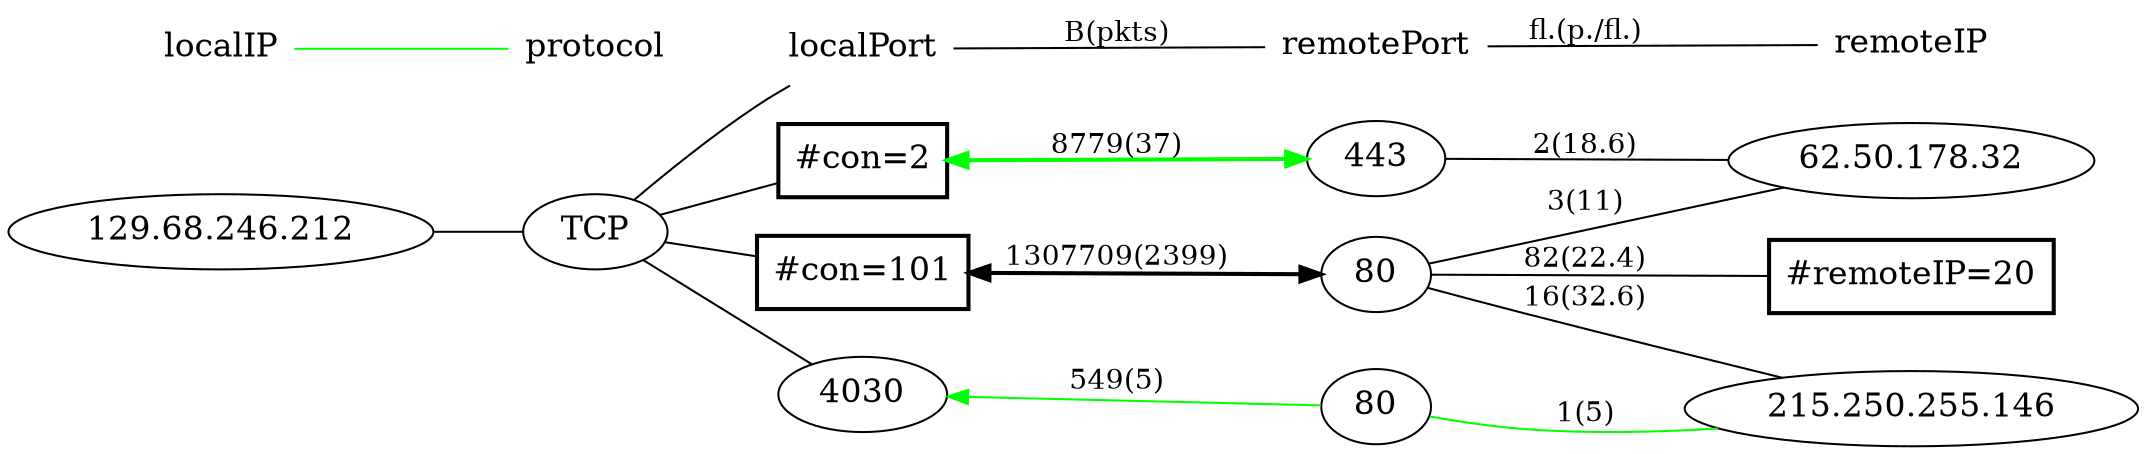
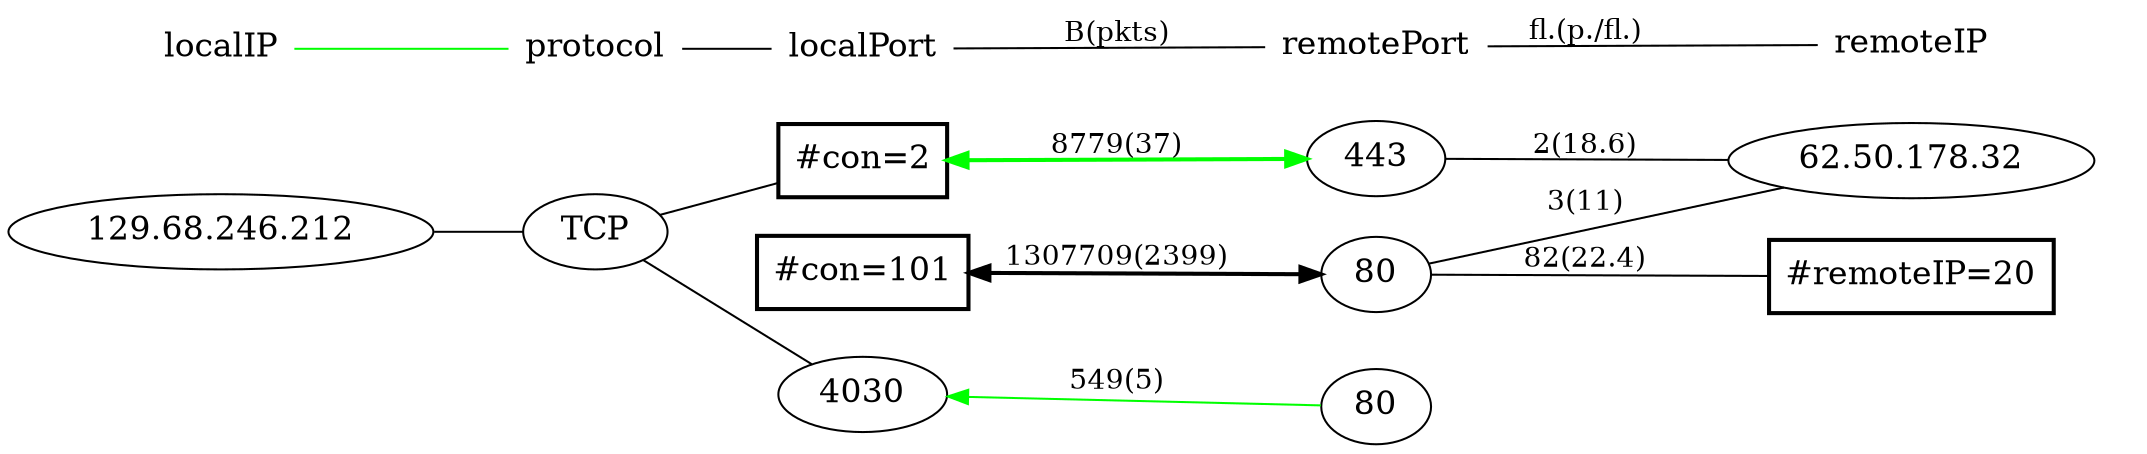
  graph {
    rankdir=LR
    node [fontsize=16 shape=ellipse]
    localIP [shape=plaintext]
    n2 [label="129.68.246.212"]
    protocol [shape=plaintext]
    n4 [label=TCP]
    localPort [shape=plaintext]
    n6 [label=4030]
    n7 [label="#con=101" shape=box style=bold]
    n8 [label="#con=2" shape=box style=bold]
    remotePort [shape=plaintext]
    n10 [label=80]
    n11 [label=80]
    n12 [label=443]
    remoteIP [shape=plaintext]
-   n14 [label="215.250.255.146"]
    n15 [label="62.50.178.32"]
    n16 [label="#remoteIP=20" shape=box style=bold]
    subgraph sub_1 {
      rank=same
      localIP
      n2
    }
    subgraph sub_2 {
      rank=same
      protocol
      n4
    }
    subgraph sub_3 {
      rank=same
      localPort
      n6
      n7
      n8
    }
    subgraph sub_4 {
      rank=same
      remotePort
      n10
      n11
      n12
    }
    subgraph sub_5 {
      rank=same
      remoteIP
-     n14
      n15
      n16
    }
    localIP -- protocol [color=green]
    n2 -- n4
-   n4 -- localPort
+   protocol -- localPort
    n4 -- n6
-   n4 -- n7
    n4 -- n8
    localPort -- remotePort [label="B(pkts)"]
    n6 -- n10 [color=green dir=back label="549(5)"]
    n7 -- n11 [dir=both label="1307709(2399)" style=bold]
    n8 -- n12 [color=green dir=both label="8779(37)" style=bold]
    remotePort -- remoteIP [label="fl.(p./fl.)"]
-   n10 -- n14 [color=green label="1(5)"]
-   n11 -- n14 [label="16(32.6)"]
    n11 -- n15 [label="3(11)"]
    n11 -- n16 [label="82(22.4)"]
    n12 -- n15 [label="2(18.6)"]
  }
